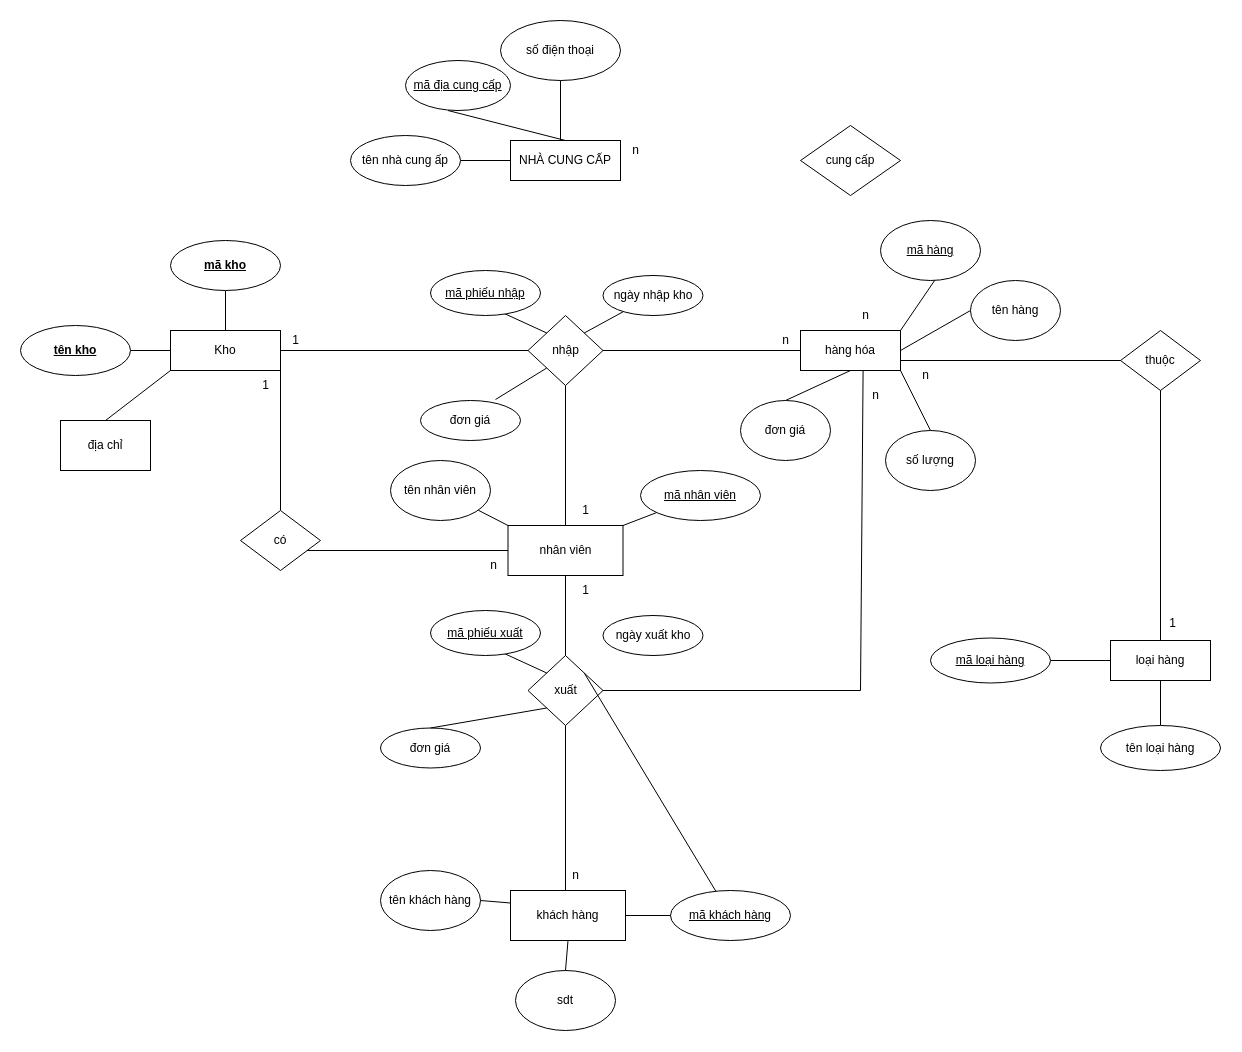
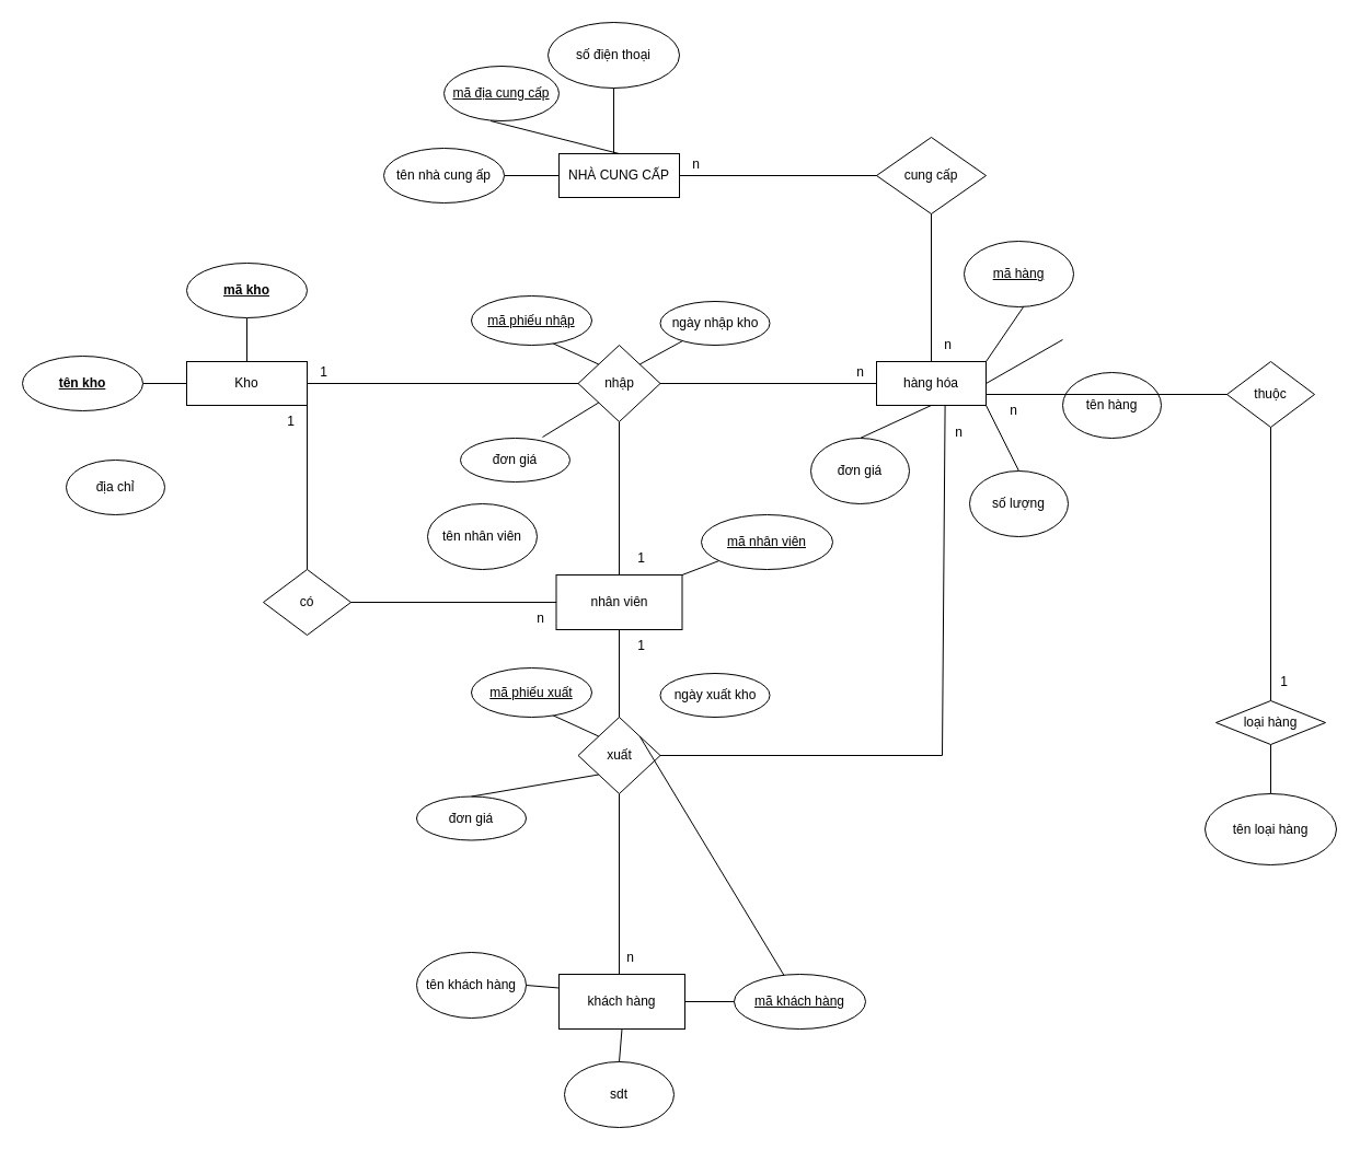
  <mxCell id="0" />
  <mxCell id="1" parent="0" />
  <mxCell id="2" value="NHÀ CUNG CẤP" style="rounded=0;whiteSpace=wrap;html=1;" vertex="1" parent="1"><mxGeometry x="510" y="140" width="110" height="40" as="geometry" /></mxCell>
  <mxCell id="3" value="" style="endArrow=none;html=1;rounded=0;exitX=0;exitY=0.5;exitDx=0;exitDy=0;" edge="1" parent="1" source="2"><mxGeometry width="50" height="50" relative="1" as="geometry"><mxPoint x="720" y="420" as="sourcePoint" /><mxPoint x="460" y="160" as="targetPoint" /></mxGeometry></mxCell>
  <mxCell id="4" value="" style="endArrow=none;html=1;rounded=0;exitX=0.5;exitY=0;exitDx=0;exitDy=0;entryX=0.5;entryY=1;entryDx=0;entryDy=0;" edge="1" parent="1" source="2"><mxGeometry width="50" height="50" relative="1" as="geometry"><mxPoint x="720" y="420" as="sourcePoint" /><mxPoint x="447.5" y="110" as="targetPoint" /></mxGeometry></mxCell>
  <mxCell id="5" value="sdt" style="rhombus;whiteSpace=wrap;html=1;" vertex="1" parent="1"><mxGeometry x="500" y="20" width="120" height="60" as="geometry" /></mxCell>
  <mxCell id="6" value="" style="endArrow=none;html=1;rounded=0;entryX=0.5;entryY=1;entryDx=0;entryDy=0;" edge="1" parent="1" target="5"><mxGeometry width="50" height="50" relative="1" as="geometry"><mxPoint x="560" y="140" as="sourcePoint" /><mxPoint x="770" y="370" as="targetPoint" /></mxGeometry></mxCell>
+ <mxCell id="7" value="" style="endArrow=none;html=1;rounded=0;exitX=1;exitY=0.5;exitDx=0;exitDy=0;" edge="1" parent="1" source="2" target="9"><mxGeometry width="50" height="50" relative="1" as="geometry"><mxPoint x="720" y="420" as="sourcePoint" /><mxPoint x="810" y="160" as="targetPoint" /><Array as="points"><mxPoint x="850" y="160" /></Array></mxGeometry></mxCell>
  <mxCell id="8" value="" style="group" vertex="1" connectable="0" parent="1"><mxGeometry x="800" y="220" width="280" height="240" as="geometry" /></mxCell>
  <mxCell id="9" value="hàng hóa" style="rounded=0;whiteSpace=wrap;html=1;" vertex="1" parent="8"><mxGeometry y="110" width="100" height="40" as="geometry" /></mxCell>
  <mxCell id="10" value="" style="endArrow=none;html=1;rounded=0;exitX=1;exitY=0;exitDx=0;exitDy=0;" edge="1" parent="8" source="9"><mxGeometry width="50" height="50" relative="1" as="geometry"><mxPoint x="-30" y="380" as="sourcePoint" /><mxPoint x="138.361" y="53.77" as="targetPoint" /></mxGeometry></mxCell>
  <mxCell id="11" value="" style="endArrow=none;html=1;rounded=0;exitX=1;exitY=0.5;exitDx=0;exitDy=0;" edge="1" parent="8" source="9"><mxGeometry width="50" height="50" relative="1" as="geometry"><mxPoint x="-30" y="380" as="sourcePoint" /><mxPoint x="170" y="90" as="targetPoint" /></mxGeometry></mxCell>
  <mxCell id="12" value="" style="endArrow=none;html=1;rounded=0;exitX=0.5;exitY=1;exitDx=0;exitDy=0;entryX=0.5;entryY=0;entryDx=0;entryDy=0;" edge="1" parent="8" source="9" target="16"><mxGeometry width="50" height="50" relative="1" as="geometry"><mxPoint x="-30" y="380" as="sourcePoint" /><mxPoint x="50" y="180" as="targetPoint" /></mxGeometry></mxCell>
  <mxCell id="13" value="" style="endArrow=none;html=1;rounded=0;exitX=1;exitY=1;exitDx=0;exitDy=0;" edge="1" parent="8" source="9"><mxGeometry width="50" height="50" relative="1" as="geometry"><mxPoint x="-30" y="380" as="sourcePoint" /><mxPoint x="130" y="210" as="targetPoint" /></mxGeometry></mxCell>
  <mxCell id="14" value="&lt;u&gt;mã hàng&lt;/u&gt;" style="ellipse;whiteSpace=wrap;html=1;" vertex="1" parent="8"><mxGeometry x="80" width="100" height="60" as="geometry" /></mxCell>
- <mxCell id="15" value="tên hàng" style="ellipse;whiteSpace=wrap;html=1;" vertex="1" parent="8"><mxGeometry x="170" y="60" width="90" height="60" as="geometry" /></mxCell>
+ <mxCell id="15" value="tên hàng" style="ellipse;whiteSpace=wrap;html=1;" vertex="1" parent="8"><mxGeometry x="170" y="120" width="90" height="60" as="geometry" /></mxCell>
  <mxCell id="16" value="đơn giá" style="ellipse;whiteSpace=wrap;html=1;" vertex="1" parent="8"><mxGeometry x="-60" y="180" width="90" height="60" as="geometry" /></mxCell>
  <mxCell id="17" value="n" style="text;html=1;align=center;verticalAlign=middle;resizable=0;points=[];autosize=1;strokeColor=none;fillColor=none;" vertex="1" parent="8"><mxGeometry x="50" y="80" width="30" height="30" as="geometry" /></mxCell>
  <mxCell id="18" value="n" style="text;html=1;align=center;verticalAlign=middle;resizable=0;points=[];autosize=1;strokeColor=none;fillColor=none;" vertex="1" parent="8"><mxGeometry x="60" y="160" width="30" height="30" as="geometry" /></mxCell>
  <mxCell id="19" value="n" style="text;html=1;align=center;verticalAlign=middle;resizable=0;points=[];autosize=1;strokeColor=none;fillColor=none;" vertex="1" parent="8"><mxGeometry x="110" y="140" width="30" height="30" as="geometry" /></mxCell>
  <mxCell id="20" style="edgeStyle=orthogonalEdgeStyle;rounded=0;orthogonalLoop=1;jettySize=auto;html=1;exitX=0;exitY=0.5;exitDx=0;exitDy=0;" edge="1" parent="1" source="21"><mxGeometry relative="1" as="geometry"><mxPoint x="180" y="350" as="targetPoint" /></mxGeometry></mxCell>
  <mxCell id="21" value="Kho" style="rounded=0;whiteSpace=wrap;html=1;" vertex="1" parent="1"><mxGeometry x="170" y="330" width="110" height="40" as="geometry" /></mxCell>
  <mxCell id="22" value="" style="endArrow=none;html=1;rounded=0;exitX=0.5;exitY=0;exitDx=0;exitDy=0;" edge="1" parent="1" source="21"><mxGeometry width="50" height="50" relative="1" as="geometry"><mxPoint x="720" y="320" as="sourcePoint" /><mxPoint x="225" y="290" as="targetPoint" /></mxGeometry></mxCell>
  <mxCell id="23" value="" style="endArrow=none;html=1;rounded=0;exitX=0;exitY=0.5;exitDx=0;exitDy=0;" edge="1" parent="1" source="21"><mxGeometry width="50" height="50" relative="1" as="geometry"><mxPoint x="720" y="320" as="sourcePoint" /><mxPoint x="130" y="350" as="targetPoint" /></mxGeometry></mxCell>
  <mxCell id="24" value="số điện thoại" style="ellipse;whiteSpace=wrap;html=1;" vertex="1" parent="1"><mxGeometry x="500" y="20" width="120" height="60" as="geometry" /></mxCell>
  <mxCell id="25" value="&lt;u&gt;mã địa cung cấp&lt;/u&gt;" style="ellipse;whiteSpace=wrap;html=1;" vertex="1" parent="1"><mxGeometry x="405" y="60" width="105" height="50" as="geometry" /></mxCell>
  <mxCell id="26" value="tên nhà cung ấp" style="ellipse;whiteSpace=wrap;html=1;" vertex="1" parent="1"><mxGeometry x="350" y="135" width="110" height="50" as="geometry" /></mxCell>
  <mxCell id="27" value="&lt;u&gt;mã kho&lt;/u&gt;" style="ellipse;whiteSpace=wrap;html=1;fontStyle=1" vertex="1" parent="1"><mxGeometry x="170" y="240" width="110" height="50" as="geometry" /></mxCell>
  <mxCell id="28" value="&lt;b&gt;&lt;u&gt;tên kho&lt;/u&gt;&lt;/b&gt;" style="ellipse;whiteSpace=wrap;html=1;" vertex="1" parent="1"><mxGeometry x="20" y="325" width="110" height="50" as="geometry" /></mxCell>
- <mxCell id="29" value="địa chỉ" style="whiteSpace=wrap;html=1;rounded=0;" vertex="1" parent="1"><mxGeometry x="60" y="420" width="90" height="50" as="geometry" /></mxCell>
- <mxCell id="30" value="" style="endArrow=none;html=1;rounded=0;exitX=0;exitY=1;exitDx=0;exitDy=0;entryX=0.5;entryY=0;entryDx=0;entryDy=0;" edge="1" parent="1" source="21" target="29"><mxGeometry width="50" height="50" relative="1" as="geometry"><mxPoint x="720" y="320" as="sourcePoint" /><mxPoint x="770" y="270" as="targetPoint" /></mxGeometry></mxCell>
+ <mxCell id="29" value="địa chỉ" style="ellipse;whiteSpace=wrap;html=1;" vertex="1" parent="1"><mxGeometry x="60" y="420" width="90" height="50" as="geometry" /></mxCell>
  <mxCell id="31" value="" style="endArrow=none;html=1;rounded=0;exitX=1;exitY=0.5;exitDx=0;exitDy=0;" edge="1" parent="1" source="21" target="32"><mxGeometry width="50" height="50" relative="1" as="geometry"><mxPoint x="720" y="320" as="sourcePoint" /><mxPoint x="500" y="350" as="targetPoint" /></mxGeometry></mxCell>
  <mxCell id="32" value="nhập" style="rhombus;whiteSpace=wrap;html=1;" vertex="1" parent="1"><mxGeometry x="527.5" y="315" width="75" height="70" as="geometry" /></mxCell>
  <mxCell id="33" value="" style="endArrow=none;html=1;rounded=0;exitX=1;exitY=0.5;exitDx=0;exitDy=0;entryX=0;entryY=0.5;entryDx=0;entryDy=0;" edge="1" parent="1" source="32" target="9"><mxGeometry width="50" height="50" relative="1" as="geometry"><mxPoint x="720" y="320" as="sourcePoint" /><mxPoint x="770" y="270" as="targetPoint" /></mxGeometry></mxCell>
  <mxCell id="34" value="" style="endArrow=none;html=1;rounded=0;exitX=0;exitY=0;exitDx=0;exitDy=0;" edge="1" parent="1" source="32"><mxGeometry width="50" height="50" relative="1" as="geometry"><mxPoint x="720" y="320" as="sourcePoint" /><mxPoint x="493.986" y="308.51" as="targetPoint" /></mxGeometry></mxCell>
  <mxCell id="35" value="&lt;u&gt;mã phiếu nhập&lt;/u&gt;" style="ellipse;whiteSpace=wrap;html=1;" vertex="1" parent="1"><mxGeometry x="430" y="270" width="110" height="45" as="geometry" /></mxCell>
  <mxCell id="36" value="" style="endArrow=none;html=1;rounded=0;exitX=1;exitY=0;exitDx=0;exitDy=0;" edge="1" parent="1" source="32" target="37"><mxGeometry width="50" height="50" relative="1" as="geometry"><mxPoint x="720" y="320" as="sourcePoint" /><mxPoint x="630" y="300" as="targetPoint" /></mxGeometry></mxCell>
  <mxCell id="37" value="ngày nhập kho" style="ellipse;whiteSpace=wrap;html=1;" vertex="1" parent="1"><mxGeometry x="602.5" y="275" width="100" height="40" as="geometry" /></mxCell>
  <mxCell id="38" value="đơn giá" style="ellipse;whiteSpace=wrap;html=1;" vertex="1" parent="1"><mxGeometry x="420" y="400" width="100" height="40" as="geometry" /></mxCell>
  <mxCell id="39" value="" style="endArrow=none;html=1;rounded=0;exitX=0;exitY=1;exitDx=0;exitDy=0;entryX=0.75;entryY=-0.025;entryDx=0;entryDy=0;entryPerimeter=0;" edge="1" parent="1" source="32" target="38"><mxGeometry width="50" height="50" relative="1" as="geometry"><mxPoint x="720" y="320" as="sourcePoint" /><mxPoint x="770" y="270" as="targetPoint" /></mxGeometry></mxCell>
  <mxCell id="40" value="cung cấp" style="rhombus;whiteSpace=wrap;html=1;" vertex="1" parent="1"><mxGeometry x="800" y="125" width="100" height="70" as="geometry" /></mxCell>
  <mxCell id="41" value="" style="endArrow=none;html=1;rounded=0;exitX=1;exitY=1;exitDx=0;exitDy=0;" edge="1" parent="1" source="56" target="42"><mxGeometry width="50" height="50" relative="1" as="geometry"><mxPoint x="720" y="520" as="sourcePoint" /><mxPoint x="225" y="550" as="targetPoint" /><Array as="points"><mxPoint x="280" y="550" /></Array></mxGeometry></mxCell>
  <mxCell id="42" value="nhân viên" style="rounded=0;whiteSpace=wrap;html=1;" vertex="1" parent="1"><mxGeometry x="507.5" y="525" width="115" height="50" as="geometry" /></mxCell>
- <mxCell id="43" value="" style="endArrow=none;html=1;rounded=0;exitX=0;exitY=0;exitDx=0;exitDy=0;" edge="1" parent="1" source="42" target="44"><mxGeometry width="50" height="50" relative="1" as="geometry"><mxPoint x="720" y="520" as="sourcePoint" /><mxPoint x="680" y="490" as="targetPoint" /></mxGeometry></mxCell>
  <mxCell id="44" value="tên nhân viên" style="ellipse;whiteSpace=wrap;html=1;" vertex="1" parent="1"><mxGeometry x="390" y="460" width="100" height="60" as="geometry" /></mxCell>
  <mxCell id="45" value="" style="endArrow=none;html=1;rounded=0;exitX=1;exitY=0;exitDx=0;exitDy=0;" edge="1" parent="1" source="42" target="46"><mxGeometry width="50" height="50" relative="1" as="geometry"><mxPoint x="720" y="520" as="sourcePoint" /><mxPoint x="680" y="490" as="targetPoint" /></mxGeometry></mxCell>
  <mxCell id="46" value="&lt;u&gt;mã nhân viên&lt;/u&gt;" style="ellipse;whiteSpace=wrap;html=1;" vertex="1" parent="1"><mxGeometry x="640" y="470" width="120" height="50" as="geometry" /></mxCell>
  <mxCell id="47" value="" style="endArrow=none;html=1;rounded=0;exitX=0.5;exitY=0;exitDx=0;exitDy=0;entryX=0.5;entryY=1;entryDx=0;entryDy=0;" edge="1" parent="1" source="42" target="32"><mxGeometry width="50" height="50" relative="1" as="geometry"><mxPoint x="720" y="520" as="sourcePoint" /><mxPoint x="770" y="470" as="targetPoint" /></mxGeometry></mxCell>
  <mxCell id="48" value="" style="endArrow=none;html=1;rounded=0;exitX=0.5;exitY=1;exitDx=0;exitDy=0;" edge="1" parent="1" source="42"><mxGeometry width="50" height="50" relative="1" as="geometry"><mxPoint x="720" y="520" as="sourcePoint" /><mxPoint x="565" y="660" as="targetPoint" /></mxGeometry></mxCell>
  <mxCell id="49" value="xuất" style="rhombus;whiteSpace=wrap;html=1;" vertex="1" parent="1"><mxGeometry x="527.5" y="655" width="75" height="70" as="geometry" /></mxCell>
  <mxCell id="50" value="" style="endArrow=none;html=1;rounded=0;exitX=0;exitY=0;exitDx=0;exitDy=0;" edge="1" parent="1" source="49"><mxGeometry width="50" height="50" relative="1" as="geometry"><mxPoint x="720" y="660" as="sourcePoint" /><mxPoint x="493.986" y="648.51" as="targetPoint" /></mxGeometry></mxCell>
  <mxCell id="51" value="&lt;u&gt;mã phiếu xuất&lt;/u&gt;" style="ellipse;whiteSpace=wrap;html=1;" vertex="1" parent="1"><mxGeometry x="430" y="610" width="110" height="45" as="geometry" /></mxCell>
  <mxCell id="52" value="" style="endArrow=none;html=1;rounded=0;exitX=1;exitY=0;exitDx=0;exitDy=0;" edge="1" parent="1" source="49" target="60"><mxGeometry width="50" height="50" relative="1" as="geometry"><mxPoint x="720" y="660" as="sourcePoint" /><mxPoint x="630" y="640" as="targetPoint" /></mxGeometry></mxCell>
  <mxCell id="53" value="ngày xuất kho" style="ellipse;whiteSpace=wrap;html=1;" vertex="1" parent="1"><mxGeometry x="602.5" y="615" width="100" height="40" as="geometry" /></mxCell>
  <mxCell id="54" value="đơn giá" style="ellipse;whiteSpace=wrap;html=1;" vertex="1" parent="1"><mxGeometry x="380" y="727.5" width="100" height="40" as="geometry" /></mxCell>
  <mxCell id="55" value="" style="endArrow=none;html=1;rounded=0;exitX=1;exitY=1;exitDx=0;exitDy=0;" edge="1" parent="1" source="21" target="56"><mxGeometry width="50" height="50" relative="1" as="geometry"><mxPoint x="280" y="370" as="sourcePoint" /><mxPoint x="508" y="550" as="targetPoint" /><Array as="points" /></mxGeometry></mxCell>
- <mxCell id="56" value="có" style="rhombus;whiteSpace=wrap;html=1;" vertex="1" parent="1"><mxGeometry x="240" y="510" width="80" height="60" as="geometry" /></mxCell>
+ <mxCell id="56" value="có" style="rhombus;whiteSpace=wrap;html=1;" vertex="1" parent="1"><mxGeometry x="240" y="520" width="80" height="60" as="geometry" /></mxCell>
  <mxCell id="57" value="" style="endArrow=none;html=1;rounded=0;exitX=0.5;exitY=0;exitDx=0;exitDy=0;entryX=0;entryY=1;entryDx=0;entryDy=0;" edge="1" parent="1" source="54" target="49"><mxGeometry width="50" height="50" relative="1" as="geometry"><mxPoint x="720" y="520" as="sourcePoint" /><mxPoint x="770" y="470" as="targetPoint" /></mxGeometry></mxCell>
  <mxCell id="58" value="khách hàng" style="rounded=0;whiteSpace=wrap;html=1;" vertex="1" parent="1"><mxGeometry x="510" y="890" width="115" height="50" as="geometry" /></mxCell>
  <mxCell id="59" value="tên khách hàng" style="ellipse;whiteSpace=wrap;html=1;" vertex="1" parent="1"><mxGeometry x="380" y="870" width="100" height="60" as="geometry" /></mxCell>
  <mxCell id="60" value="&lt;u&gt;mã khách hàng&lt;/u&gt;" style="ellipse;whiteSpace=wrap;html=1;" vertex="1" parent="1"><mxGeometry x="670" y="890" width="120" height="50" as="geometry" /></mxCell>
  <mxCell id="61" value="" style="endArrow=none;html=1;rounded=0;exitX=0.5;exitY=1;exitDx=0;exitDy=0;" edge="1" parent="1" source="49"><mxGeometry width="50" height="50" relative="1" as="geometry"><mxPoint x="720" y="820" as="sourcePoint" /><mxPoint x="565" y="890" as="targetPoint" /></mxGeometry></mxCell>
  <mxCell id="62" value="sdt" style="ellipse;whiteSpace=wrap;html=1;" vertex="1" parent="1"><mxGeometry x="515" y="970" width="100" height="60" as="geometry" /></mxCell>
  <mxCell id="63" value="" style="endArrow=none;html=1;rounded=0;exitX=1;exitY=0.5;exitDx=0;exitDy=0;entryX=0;entryY=0.25;entryDx=0;entryDy=0;" edge="1" parent="1" source="59" target="58"><mxGeometry width="50" height="50" relative="1" as="geometry"><mxPoint x="720" y="820" as="sourcePoint" /><mxPoint x="770" y="770" as="targetPoint" /></mxGeometry></mxCell>
  <mxCell id="64" value="" style="endArrow=none;html=1;rounded=0;exitX=1;exitY=0.5;exitDx=0;exitDy=0;entryX=0;entryY=0.5;entryDx=0;entryDy=0;" edge="1" parent="1" source="58" target="60"><mxGeometry width="50" height="50" relative="1" as="geometry"><mxPoint x="720" y="820" as="sourcePoint" /><mxPoint x="770" y="770" as="targetPoint" /></mxGeometry></mxCell>
  <mxCell id="65" value="" style="endArrow=none;html=1;rounded=0;exitX=0.5;exitY=1;exitDx=0;exitDy=0;entryX=0.5;entryY=0;entryDx=0;entryDy=0;" edge="1" parent="1" source="58" target="62"><mxGeometry width="50" height="50" relative="1" as="geometry"><mxPoint x="720" y="820" as="sourcePoint" /><mxPoint x="770" y="770" as="targetPoint" /></mxGeometry></mxCell>
  <mxCell id="66" value="" style="endArrow=none;html=1;rounded=0;exitX=1;exitY=0.75;exitDx=0;exitDy=0;entryX=0.5;entryY=0;entryDx=0;entryDy=0;" edge="1" parent="1" source="9" target="67"><mxGeometry width="50" height="50" relative="1" as="geometry"><mxPoint x="720" y="320" as="sourcePoint" /><mxPoint x="1320" y="404.681" as="targetPoint" /><Array as="points"><mxPoint x="1160" y="360" /></Array></mxGeometry></mxCell>
- <mxCell id="67" value="loại hàng" style="rounded=0;whiteSpace=wrap;html=1;" vertex="1" parent="1"><mxGeometry x="1110" y="640" width="100" height="40" as="geometry" /></mxCell>
- <mxCell id="68" value="" style="endArrow=none;html=1;rounded=0;exitX=0;exitY=0.5;exitDx=0;exitDy=0;entryX=1;entryY=0.5;entryDx=0;entryDy=0;" edge="1" parent="1" source="67" target="70"><mxGeometry width="50" height="50" relative="1" as="geometry"><mxPoint x="1310" y="340" as="sourcePoint" /><mxPoint x="1310" y="310" as="targetPoint" /></mxGeometry></mxCell>
+ <mxCell id="67" value="loại hàng" style="rhombus;whiteSpace=wrap;html=1;" vertex="1" parent="1"><mxGeometry x="1110" y="640" width="100" height="40" as="geometry" /></mxCell>
  <mxCell id="69" value="" style="endArrow=none;html=1;rounded=0;exitX=0.5;exitY=1;exitDx=0;exitDy=0;entryX=0.5;entryY=0;entryDx=0;entryDy=0;" edge="1" parent="1" source="67" target="71"><mxGeometry width="50" height="50" relative="1" as="geometry"><mxPoint x="450" y="240" as="sourcePoint" /><mxPoint x="1330" y="420" as="targetPoint" /></mxGeometry></mxCell>
- <mxCell id="70" value="&lt;u&gt;mã loại hàng&lt;/u&gt;" style="ellipse;whiteSpace=wrap;html=1;" vertex="1" parent="1"><mxGeometry x="930" y="637.5" width="120" height="45" as="geometry" /></mxCell>
- <mxCell id="71" value="tên loại hàng" style="ellipse;whiteSpace=wrap;html=1;" vertex="1" parent="1"><mxGeometry x="1100" y="725" width="120" height="45" as="geometry" /></mxCell>
+ <mxCell id="71" value="tên loại hàng" style="ellipse;whiteSpace=wrap;html=1;" vertex="1" parent="1"><mxGeometry x="1100" y="725" width="120" height="65" as="geometry" /></mxCell>
  <mxCell id="72" value="thuộc" style="rhombus;whiteSpace=wrap;html=1;" vertex="1" parent="1"><mxGeometry x="1120" y="330" width="80" height="60" as="geometry" /></mxCell>
  <mxCell id="73" value="n" style="text;html=1;align=center;verticalAlign=middle;resizable=0;points=[];autosize=1;strokeColor=none;fillColor=none;" vertex="1" parent="1"><mxGeometry x="620" y="135" width="30" height="30" as="geometry" /></mxCell>
  <mxCell id="74" value="1" style="text;html=1;align=center;verticalAlign=middle;resizable=0;points=[];autosize=1;strokeColor=none;fillColor=none;" vertex="1" parent="1"><mxGeometry x="280" y="325" width="30" height="30" as="geometry" /></mxCell>
  <mxCell id="75" value="n" style="text;html=1;align=center;verticalAlign=middle;resizable=0;points=[];autosize=1;strokeColor=none;fillColor=none;" vertex="1" parent="1"><mxGeometry x="770" y="325" width="30" height="30" as="geometry" /></mxCell>
  <mxCell id="76" value="1" style="text;html=1;align=center;verticalAlign=middle;resizable=0;points=[];autosize=1;strokeColor=none;fillColor=none;" vertex="1" parent="1"><mxGeometry x="250" y="370" width="30" height="30" as="geometry" /></mxCell>
  <mxCell id="77" value="n" style="text;html=1;align=center;verticalAlign=middle;resizable=0;points=[];autosize=1;strokeColor=none;fillColor=none;" vertex="1" parent="1"><mxGeometry x="477.5" y="550" width="30" height="30" as="geometry" /></mxCell>
  <mxCell id="78" value="1" style="text;html=1;align=center;verticalAlign=middle;resizable=0;points=[];autosize=1;strokeColor=none;fillColor=none;" vertex="1" parent="1"><mxGeometry x="570" y="575" width="30" height="30" as="geometry" /></mxCell>
  <mxCell id="79" value="n" style="text;html=1;align=center;verticalAlign=middle;resizable=0;points=[];autosize=1;strokeColor=none;fillColor=none;" vertex="1" parent="1"><mxGeometry x="560" y="860" width="30" height="30" as="geometry" /></mxCell>
  <mxCell id="80" value="" style="endArrow=none;html=1;rounded=0;exitX=1;exitY=0.5;exitDx=0;exitDy=0;entryX=0.626;entryY=0.994;entryDx=0;entryDy=0;entryPerimeter=0;" edge="1" parent="1" source="49" target="9"><mxGeometry width="50" height="50" relative="1" as="geometry"><mxPoint x="720" y="590" as="sourcePoint" /><mxPoint x="770" y="540" as="targetPoint" /><Array as="points"><mxPoint x="860" y="690" /></Array></mxGeometry></mxCell>
  <mxCell id="81" value="1" style="text;html=1;align=center;verticalAlign=middle;resizable=0;points=[];autosize=1;strokeColor=none;fillColor=none;" vertex="1" parent="1"><mxGeometry x="570" y="495" width="30" height="30" as="geometry" /></mxCell>
  <mxCell id="82" value="số lượng" style="ellipse;whiteSpace=wrap;html=1;" vertex="1" parent="1"><mxGeometry x="885" y="430" width="90" height="60" as="geometry" /></mxCell>
  <mxCell id="83" value="1" style="text;html=1;align=center;verticalAlign=middle;resizable=0;points=[];autosize=1;strokeColor=none;fillColor=none;" vertex="1" parent="1"><mxGeometry x="1157" y="607.5" width="30" height="30" as="geometry" /></mxCell>
